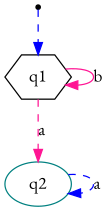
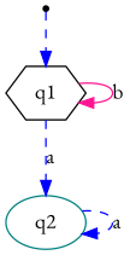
  strict digraph {
    fontname="EB Garamond"
    rankdir=TB
    node [color=black fontname="EB Garamond"]
    edge [color=blue fontname="EB Garamond" style=dashed]
    qi [shape=point]
    q1 [shape=hexagon]
    q2 [color=teal shape=ellipse]
    qi -> q1
    q1 -> q1 [color=deeppink label=b style=solid]
-   q1 -> q2 [color=deeppink label=a]
+   q1 -> q2 [label=a]
    q2 -> q2 [label=a]
  }
